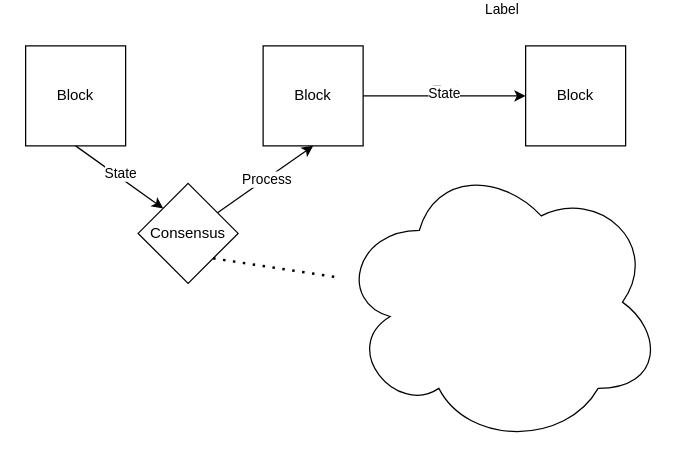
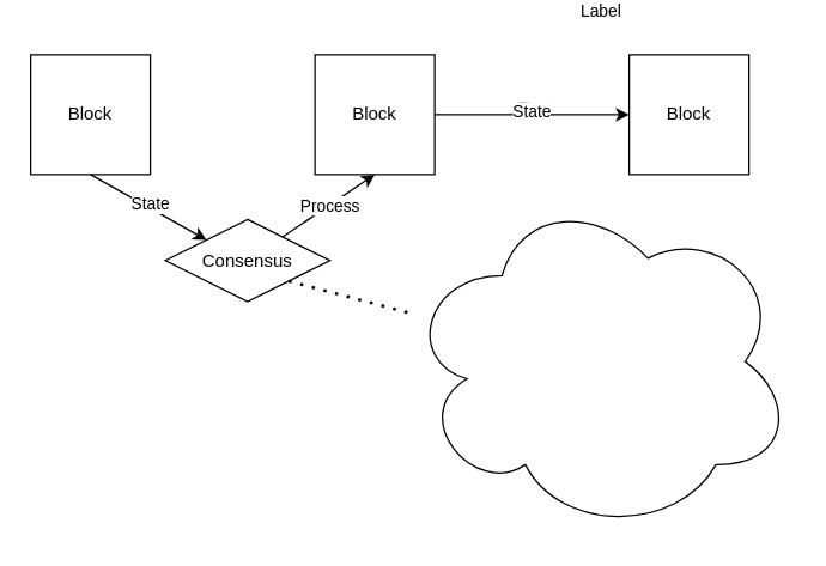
  <mxCell id="0" />
  <mxCell id="1" parent="0" />
  <mxCell id="2" value="Block" style="whiteSpace=wrap;html=1;aspect=fixed;" vertex="1" parent="1"><mxGeometry x="210" y="20" width="80" height="80" as="geometry" /></mxCell>
  <mxCell id="3" value="Block" style="whiteSpace=wrap;html=1;aspect=fixed;" vertex="1" parent="1"><mxGeometry x="420" y="20" width="80" height="80" as="geometry" /></mxCell>
  <mxCell id="4" value="Block" style="whiteSpace=wrap;html=1;aspect=fixed;" vertex="1" parent="1"><mxGeometry x="20" y="20" width="80" height="80" as="geometry" /></mxCell>
  <mxCell id="5" value="" style="endArrow=classic;html=1;rounded=0;exitX=0.5;exitY=1;exitDx=0;exitDy=0;entryX=0;entryY=0;entryDx=0;entryDy=0;" edge="1" parent="1" source="4" target="9"><mxGeometry relative="1" as="geometry"><mxPoint x="270" y="170" as="sourcePoint" /><mxPoint x="430" y="170" as="targetPoint" /></mxGeometry></mxCell>
  <mxCell id="6" value="Text" style="edgeLabel;html=1;align=center;verticalAlign=middle;resizable=0;points=[];" vertex="1" connectable="0" parent="5"><mxGeometry x="-0.05" y="3" relative="1" as="geometry"><mxPoint as="offset" /></mxGeometry></mxCell>
  <mxCell id="7" value="Text" style="edgeLabel;html=1;align=center;verticalAlign=middle;resizable=0;points=[];" vertex="1" connectable="0" parent="5"><mxGeometry y="5" relative="1" as="geometry"><mxPoint as="offset" /></mxGeometry></mxCell>
  <mxCell id="8" value="State" style="edgeLabel;html=1;align=center;verticalAlign=middle;resizable=0;points=[];" vertex="1" connectable="0" parent="5"><mxGeometry x="-0.022" y="3" relative="1" as="geometry"><mxPoint as="offset" /></mxGeometry></mxCell>
- <mxCell id="9" value="Consensus" style="rhombus;whiteSpace=wrap;html=1;" vertex="1" parent="1"><mxGeometry x="110" y="130" width="80" height="80" as="geometry" /></mxCell>
+ <mxCell id="9" value="Consensus" style="rhombus;whiteSpace=wrap;html=1;" vertex="1" parent="1"><mxGeometry x="110" y="130" width="110" height="55" as="geometry" /></mxCell>
  <mxCell id="10" value="" style="endArrow=classic;html=1;rounded=0;entryX=0.5;entryY=1;entryDx=0;entryDy=0;" edge="1" parent="1" source="9" target="2"><mxGeometry relative="1" as="geometry"><mxPoint x="300" y="170" as="sourcePoint" /><mxPoint x="220" y="110" as="targetPoint" /></mxGeometry></mxCell>
  <mxCell id="11" value="Process" style="edgeLabel;resizable=0;html=1;;align=center;verticalAlign=middle;" connectable="0" vertex="1" parent="10"><mxGeometry relative="1" as="geometry" /></mxCell>
  <mxCell id="12" value="" style="endArrow=classic;html=1;rounded=0;exitX=1;exitY=0.5;exitDx=0;exitDy=0;entryX=0;entryY=0.5;entryDx=0;entryDy=0;" edge="1" parent="1" source="2" target="3"><mxGeometry relative="1" as="geometry"><mxPoint x="316" y="80" as="sourcePoint" /><mxPoint x="354" y="163" as="targetPoint" /></mxGeometry></mxCell>
  <mxCell id="13" value="Label" style="edgeLabel;resizable=0;html=1;;align=center;verticalAlign=middle;" connectable="0" vertex="1" parent="12"><mxGeometry relative="1" as="geometry"><mxPoint x="45" y="-70" as="offset" /></mxGeometry></mxCell>
  <mxCell id="14" value="Text" style="edgeLabel;html=1;align=center;verticalAlign=middle;resizable=0;points=[];" vertex="1" connectable="0" parent="12"><mxGeometry x="-0.05" y="3" relative="1" as="geometry"><mxPoint as="offset" /></mxGeometry></mxCell>
  <mxCell id="15" value="Text" style="edgeLabel;html=1;align=center;verticalAlign=middle;resizable=0;points=[];" vertex="1" connectable="0" parent="12"><mxGeometry y="5" relative="1" as="geometry"><mxPoint as="offset" /></mxGeometry></mxCell>
  <mxCell id="16" value="State" style="edgeLabel;html=1;align=center;verticalAlign=middle;resizable=0;points=[];" vertex="1" connectable="0" parent="12"><mxGeometry x="-0.022" y="3" relative="1" as="geometry"><mxPoint as="offset" /></mxGeometry></mxCell>
  <mxCell id="17" value="" style="ellipse;shape=cloud;whiteSpace=wrap;html=1;" vertex="1" parent="1"><mxGeometry x="270" y="110" width="260" height="230" as="geometry" /></mxCell>
  <mxCell id="18" value="" style="endArrow=none;dashed=1;html=1;dashPattern=1 3;strokeWidth=2;rounded=0;exitX=1;exitY=1;exitDx=0;exitDy=0;" edge="1" parent="1" source="9" target="17"><mxGeometry width="50" height="50" relative="1" as="geometry"><mxPoint x="330" y="200" as="sourcePoint" /><mxPoint x="380" y="150" as="targetPoint" /></mxGeometry></mxCell>
